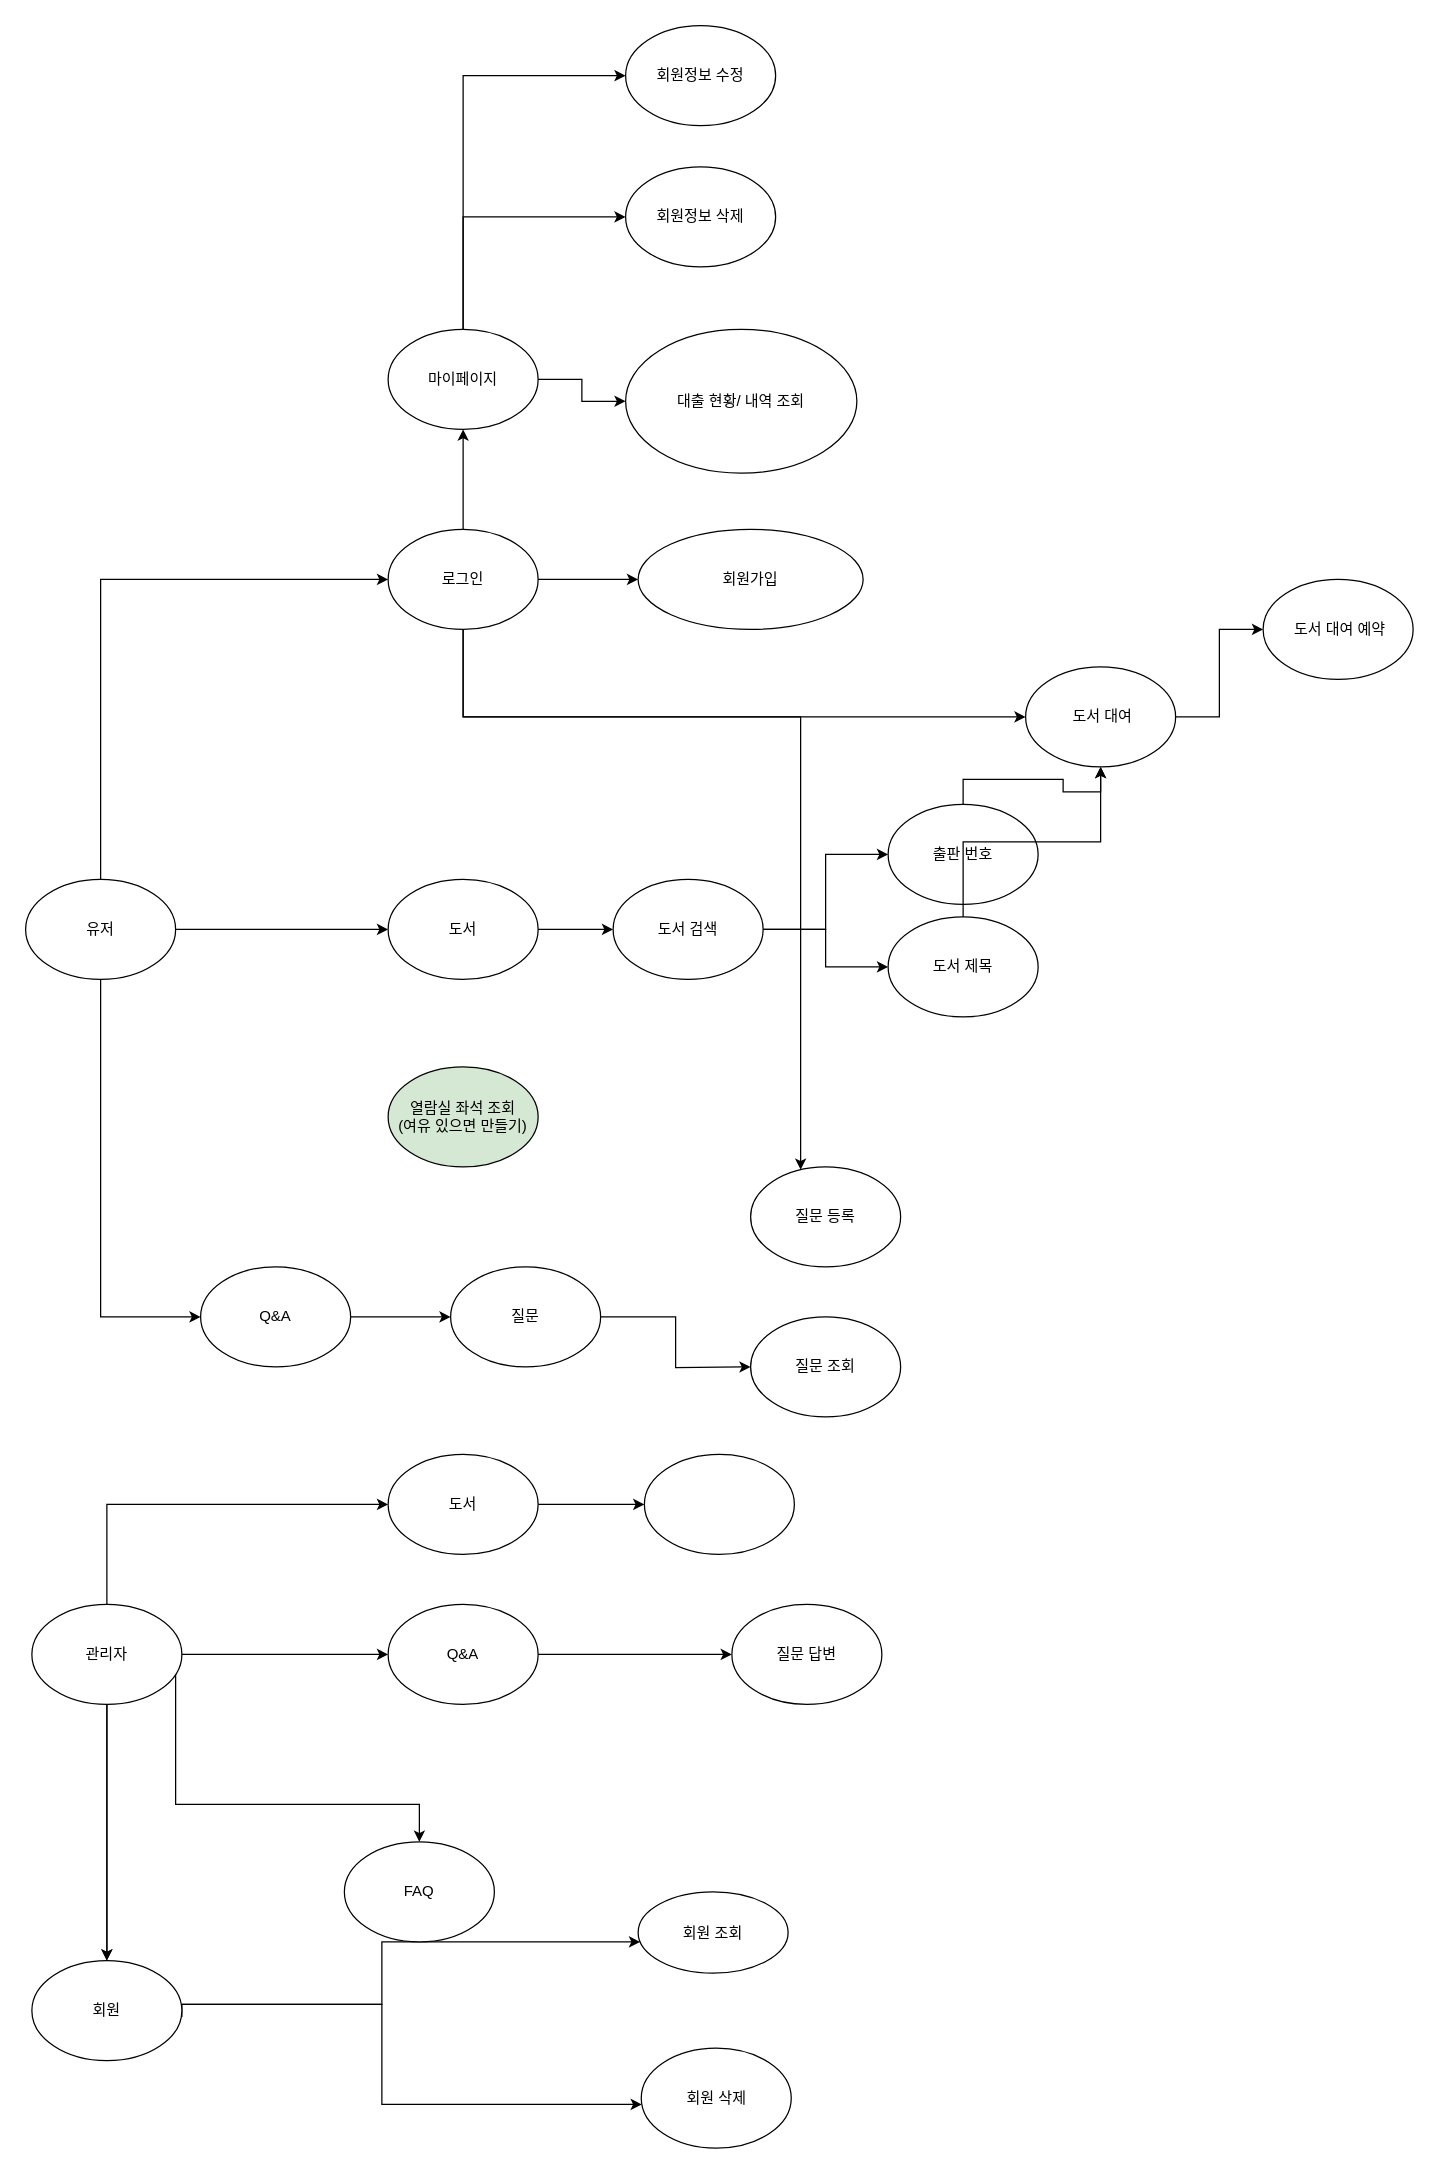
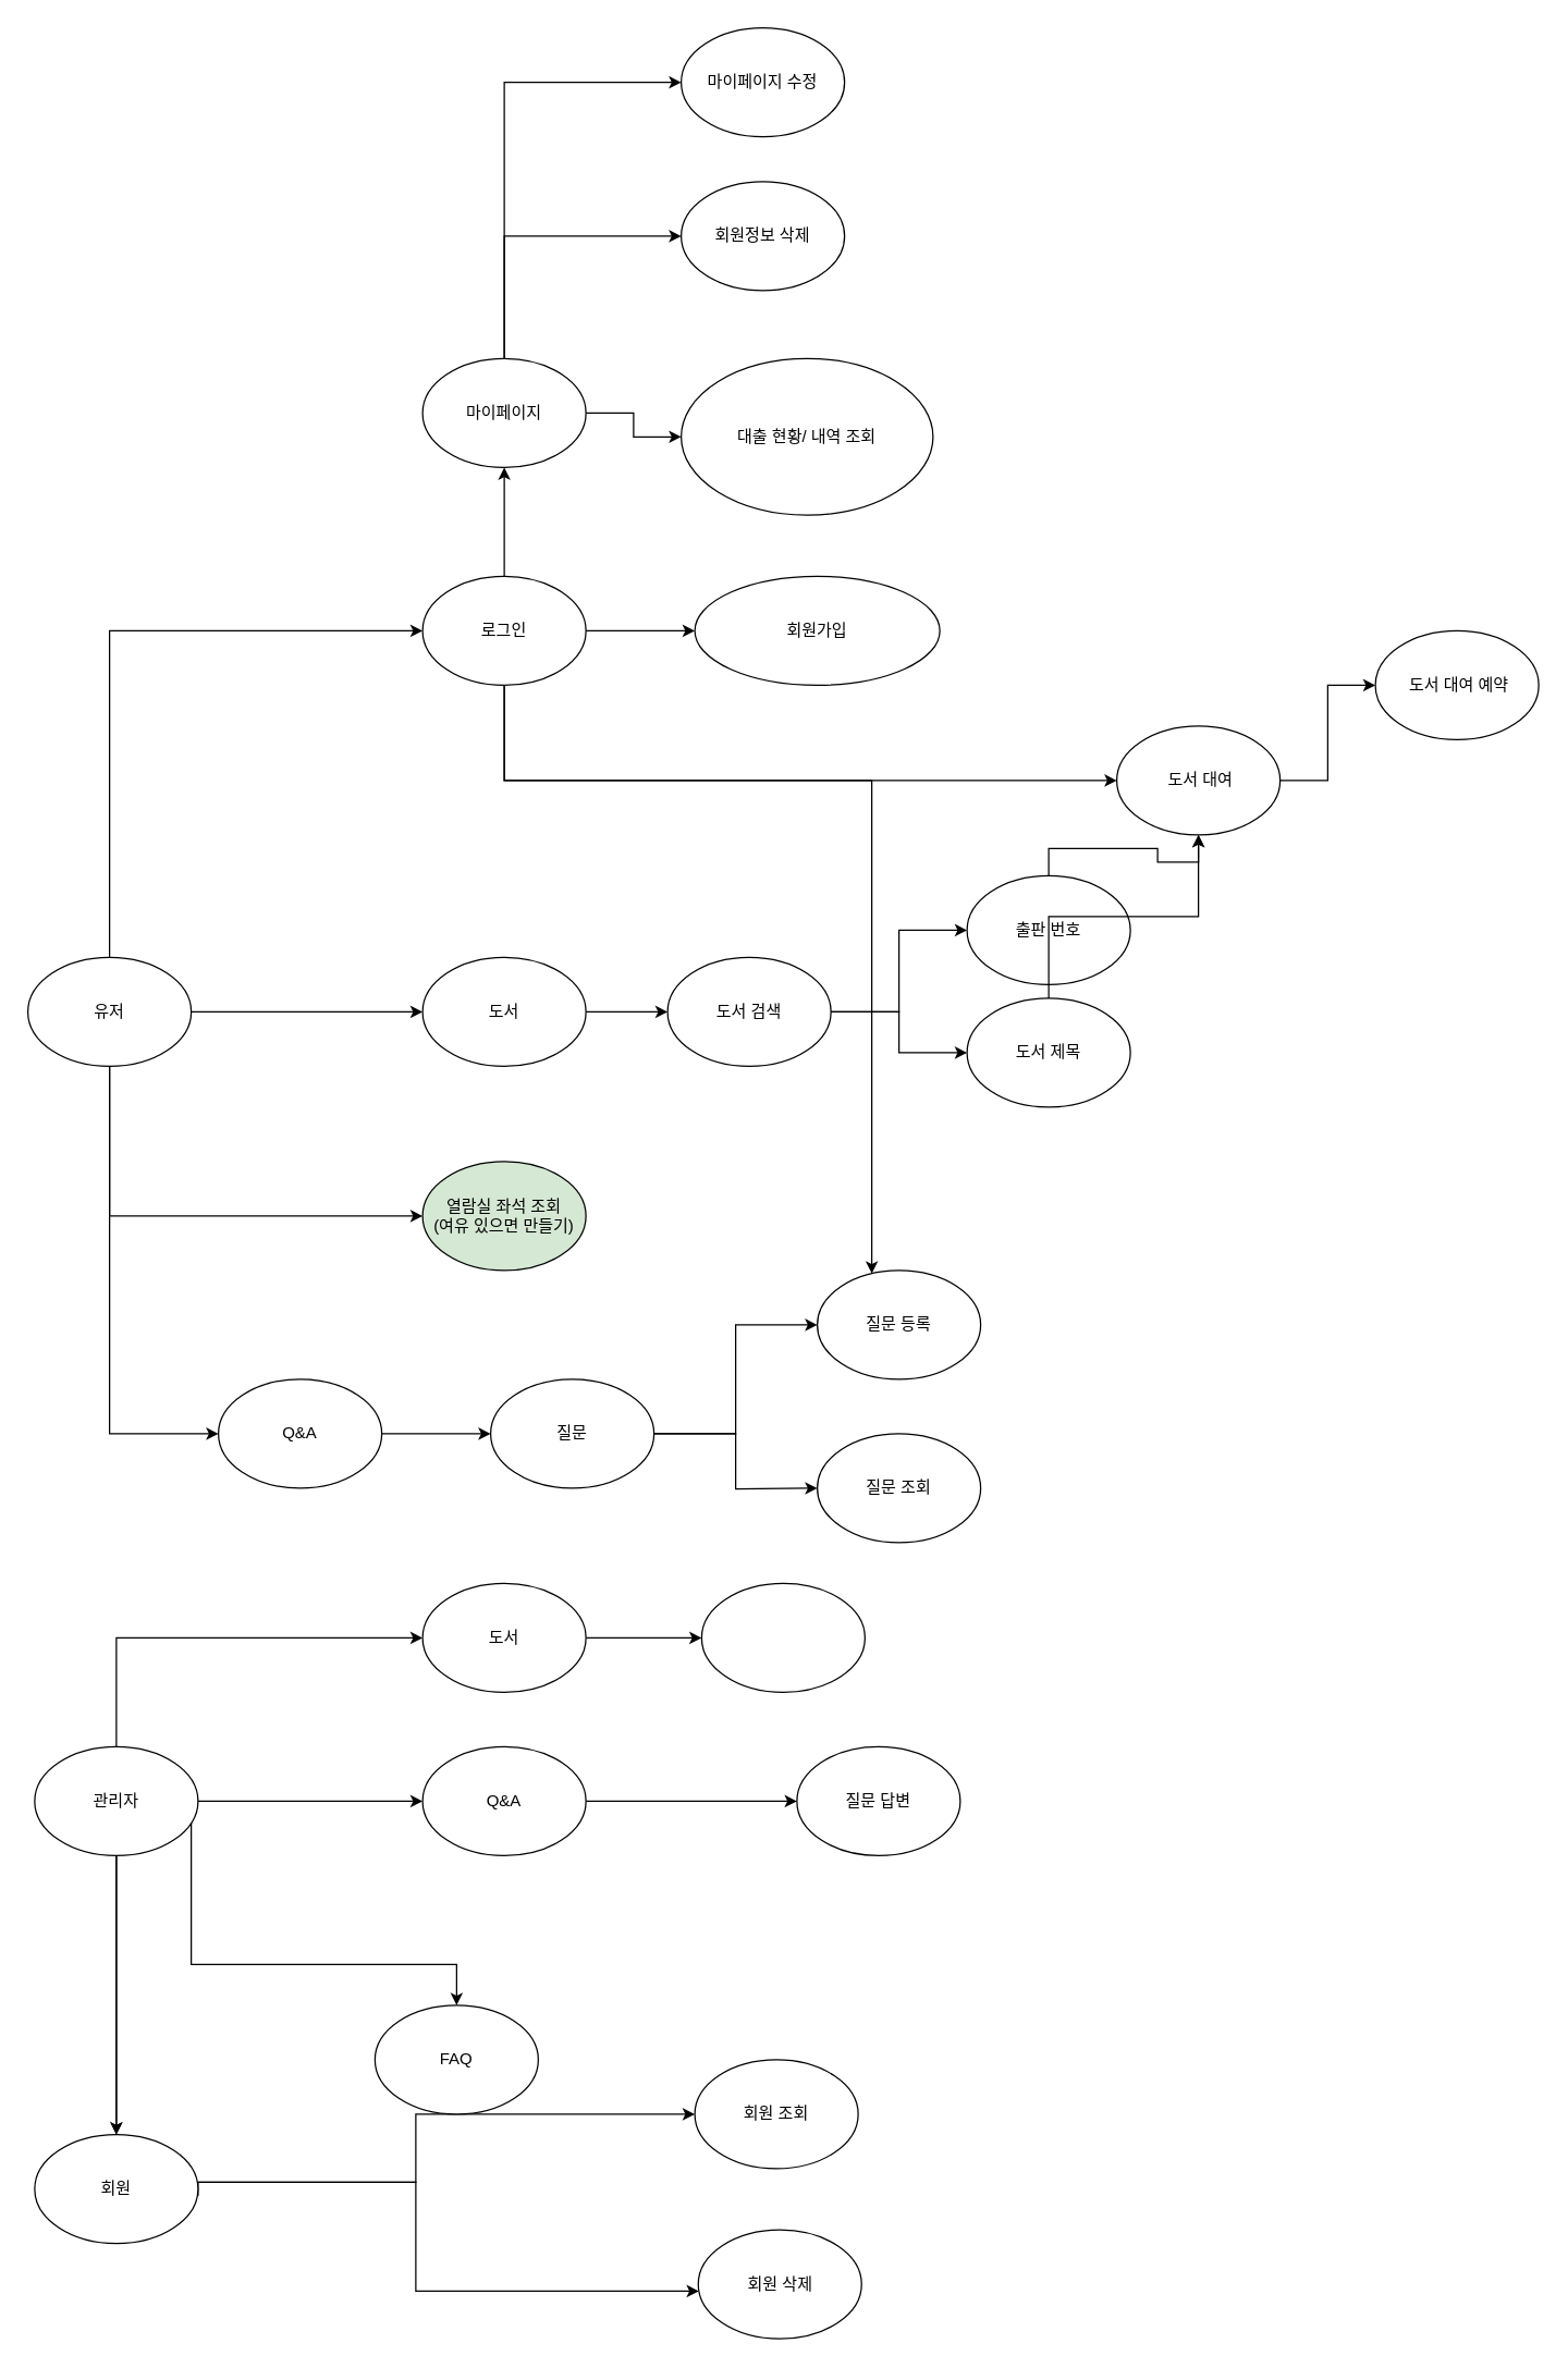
  <mxCell id="0" />
  <mxCell id="1" parent="0" />
  <mxCell id="2" value="" style="edgeStyle=orthogonalEdgeStyle;rounded=0;orthogonalLoop=1;jettySize=auto;html=1;" parent="1" source="6" target="17" edge="1"><mxGeometry relative="1" as="geometry"><Array as="points"><mxPoint x="80" y="463" /></Array></mxGeometry></mxCell>
  <mxCell id="3" value="" style="edgeStyle=orthogonalEdgeStyle;rounded=0;orthogonalLoop=1;jettySize=auto;html=1;" parent="1" source="6" target="19" edge="1"><mxGeometry relative="1" as="geometry" /></mxCell>
  <mxCell id="4" value="" style="edgeStyle=orthogonalEdgeStyle;rounded=0;orthogonalLoop=1;jettySize=auto;html=1;" parent="1" source="6" target="40" edge="1"><mxGeometry relative="1" as="geometry"><mxPoint x="80" y="863" as="sourcePoint" /><Array as="points"><mxPoint x="80" y="1053" /></Array></mxGeometry></mxCell>
+ <mxCell id="5" style="edgeStyle=orthogonalEdgeStyle;rounded=0;orthogonalLoop=1;jettySize=auto;html=1;" parent="1" source="6" target="55" edge="1"><mxGeometry relative="1" as="geometry"><Array as="points"><mxPoint x="80" y="893" /></Array></mxGeometry></mxCell>
  <mxCell id="6" value="유저" style="ellipse;whiteSpace=wrap;html=1;" parent="1" vertex="1"><mxGeometry x="20" y="703" width="120" height="80" as="geometry" /></mxCell>
  <mxCell id="7" value="" style="edgeStyle=orthogonalEdgeStyle;rounded=0;orthogonalLoop=1;jettySize=auto;html=1;" parent="1" source="12" target="25" edge="1"><mxGeometry relative="1" as="geometry" /></mxCell>
  <mxCell id="8" value="" style="edgeStyle=orthogonalEdgeStyle;rounded=0;orthogonalLoop=1;jettySize=auto;html=1;" parent="1" source="12" target="27" edge="1"><mxGeometry relative="1" as="geometry"><Array as="points"><mxPoint x="85" y="1203" /></Array></mxGeometry></mxCell>
  <mxCell id="9" value="" style="edgeStyle=orthogonalEdgeStyle;rounded=0;orthogonalLoop=1;jettySize=auto;html=1;" parent="1" source="12" target="25" edge="1"><mxGeometry relative="1" as="geometry" /></mxCell>
  <mxCell id="10" value="" style="edgeStyle=orthogonalEdgeStyle;rounded=0;orthogonalLoop=1;jettySize=auto;html=1;" parent="1" source="12" target="52" edge="1"><mxGeometry relative="1" as="geometry" /></mxCell>
  <mxCell id="11" value="" style="edgeStyle=orthogonalEdgeStyle;rounded=0;orthogonalLoop=1;jettySize=auto;html=1;" parent="1" source="12" target="53" edge="1"><mxGeometry relative="1" as="geometry"><Array as="points"><mxPoint x="140" y="1443" /></Array></mxGeometry></mxCell>
  <mxCell id="12" value="관리자" style="ellipse;whiteSpace=wrap;html=1;" parent="1" vertex="1"><mxGeometry x="25" y="1283" width="120" height="80" as="geometry" /></mxCell>
  <mxCell id="13" value="" style="edgeStyle=orthogonalEdgeStyle;rounded=0;orthogonalLoop=1;jettySize=auto;html=1;" parent="1" source="17" target="22" edge="1"><mxGeometry relative="1" as="geometry" /></mxCell>
  <mxCell id="14" value="" style="edgeStyle=orthogonalEdgeStyle;rounded=0;orthogonalLoop=1;jettySize=auto;html=1;" parent="1" source="17" target="34" edge="1"><mxGeometry relative="1" as="geometry" /></mxCell>
  <mxCell id="15" style="edgeStyle=orthogonalEdgeStyle;rounded=0;orthogonalLoop=1;jettySize=auto;html=1;" parent="1" source="17" target="21" edge="1"><mxGeometry relative="1" as="geometry"><Array as="points"><mxPoint x="370" y="573" /></Array></mxGeometry></mxCell>
  <mxCell id="16" style="edgeStyle=orthogonalEdgeStyle;rounded=0;orthogonalLoop=1;jettySize=auto;html=1;" parent="1" source="17" target="44" edge="1"><mxGeometry relative="1" as="geometry"><Array as="points"><mxPoint x="370" y="573" /><mxPoint x="640" y="573" /></Array></mxGeometry></mxCell>
  <mxCell id="17" value="로그인" style="ellipse;whiteSpace=wrap;html=1;" parent="1" vertex="1"><mxGeometry x="310" y="423" width="120" height="80" as="geometry" /></mxCell>
  <mxCell id="18" value="" style="edgeStyle=orthogonalEdgeStyle;rounded=0;orthogonalLoop=1;jettySize=auto;html=1;" parent="1" source="19" target="38" edge="1"><mxGeometry relative="1" as="geometry" /></mxCell>
  <mxCell id="19" value="도서" style="ellipse;whiteSpace=wrap;html=1;" parent="1" vertex="1"><mxGeometry x="310" y="703" width="120" height="80" as="geometry" /></mxCell>
  <mxCell id="20" value="" style="edgeStyle=orthogonalEdgeStyle;rounded=0;orthogonalLoop=1;jettySize=auto;html=1;" parent="1" source="21" target="30" edge="1"><mxGeometry relative="1" as="geometry" /></mxCell>
  <mxCell id="21" value="&amp;nbsp;도서 대여" style="ellipse;whiteSpace=wrap;html=1;" parent="1" vertex="1"><mxGeometry x="820" y="533" width="120" height="80" as="geometry" /></mxCell>
  <mxCell id="22" value="회원가입" style="ellipse;whiteSpace=wrap;html=1;" parent="1" vertex="1"><mxGeometry x="510" y="423" width="180" height="80" as="geometry" /></mxCell>
  <mxCell id="23" value="" style="edgeStyle=orthogonalEdgeStyle;rounded=0;orthogonalLoop=1;jettySize=auto;html=1;" parent="1" target="29" edge="1"><mxGeometry relative="1" as="geometry"><mxPoint x="145" y="1603" as="sourcePoint" /><Array as="points"><mxPoint x="305" y="1603" /><mxPoint x="305" y="1683" /></Array></mxGeometry></mxCell>
  <mxCell id="24" style="edgeStyle=orthogonalEdgeStyle;rounded=0;orthogonalLoop=1;jettySize=auto;html=1;" parent="1" target="28" edge="1"><mxGeometry relative="1" as="geometry"><mxPoint x="145" y="1613" as="sourcePoint" /><Array as="points"><mxPoint x="305" y="1603" /><mxPoint x="305" y="1553" /></Array></mxGeometry></mxCell>
  <mxCell id="25" value="회원" style="ellipse;whiteSpace=wrap;html=1;" parent="1" vertex="1"><mxGeometry x="25" y="1568" width="120" height="80" as="geometry" /></mxCell>
  <mxCell id="26" value="" style="edgeStyle=orthogonalEdgeStyle;rounded=0;orthogonalLoop=1;jettySize=auto;html=1;" parent="1" source="27" target="50" edge="1"><mxGeometry relative="1" as="geometry" /></mxCell>
  <mxCell id="27" value="도서" style="ellipse;whiteSpace=wrap;html=1;" parent="1" vertex="1"><mxGeometry x="310" y="1163" width="120" height="80" as="geometry" /></mxCell>
- <mxCell id="28" value="회원 조회" style="ellipse;whiteSpace=wrap;html=1;" parent="1" vertex="1"><mxGeometry x="510" y="1513" width="120" height="65" as="geometry" /></mxCell>
+ <mxCell id="28" value="회원 조회" style="ellipse;whiteSpace=wrap;html=1;" parent="1" vertex="1"><mxGeometry x="510" y="1513" width="120" height="80" as="geometry" /></mxCell>
  <mxCell id="29" value="회원 삭제" style="ellipse;whiteSpace=wrap;html=1;" parent="1" vertex="1"><mxGeometry x="512.5" y="1638" width="120" height="80" as="geometry" /></mxCell>
  <mxCell id="30" value="&amp;nbsp;도서 대여 예약" style="ellipse;whiteSpace=wrap;html=1;" parent="1" vertex="1"><mxGeometry x="1010" y="463" width="120" height="80" as="geometry" /></mxCell>
  <mxCell id="31" value="" style="edgeStyle=orthogonalEdgeStyle;rounded=0;orthogonalLoop=1;jettySize=auto;html=1;" parent="1" source="34" target="35" edge="1"><mxGeometry relative="1" as="geometry" /></mxCell>
  <mxCell id="32" value="" style="edgeStyle=orthogonalEdgeStyle;rounded=0;orthogonalLoop=1;jettySize=auto;html=1;" parent="1" source="34" target="56" edge="1"><mxGeometry relative="1" as="geometry"><Array as="points"><mxPoint x="370" y="60" /></Array></mxGeometry></mxCell>
  <mxCell id="33" style="edgeStyle=orthogonalEdgeStyle;rounded=0;orthogonalLoop=1;jettySize=auto;html=1;entryX=0;entryY=0.5;entryDx=0;entryDy=0;" parent="1" source="34" target="57" edge="1"><mxGeometry relative="1" as="geometry"><Array as="points"><mxPoint x="370" y="173" /></Array></mxGeometry></mxCell>
  <mxCell id="34" value="마이페이지" style="ellipse;whiteSpace=wrap;html=1;" parent="1" vertex="1"><mxGeometry x="310" y="263" width="120" height="80" as="geometry" /></mxCell>
  <mxCell id="35" value="대출 현황/ 내역 조회" style="ellipse;whiteSpace=wrap;html=1;" parent="1" vertex="1"><mxGeometry x="500" y="263" width="185" height="115" as="geometry" /></mxCell>
  <mxCell id="36" value="" style="edgeStyle=orthogonalEdgeStyle;rounded=0;orthogonalLoop=1;jettySize=auto;html=1;" parent="1" source="38" target="47" edge="1"><mxGeometry relative="1" as="geometry" /></mxCell>
  <mxCell id="37" style="edgeStyle=orthogonalEdgeStyle;rounded=0;orthogonalLoop=1;jettySize=auto;html=1;entryX=0;entryY=0.5;entryDx=0;entryDy=0;" parent="1" source="38" target="49" edge="1"><mxGeometry relative="1" as="geometry"><mxPoint x="670" y="773" as="targetPoint" /></mxGeometry></mxCell>
  <mxCell id="38" value="도서 검색" style="ellipse;whiteSpace=wrap;html=1;" parent="1" vertex="1"><mxGeometry x="490" y="703" width="120" height="80" as="geometry" /></mxCell>
  <mxCell id="39" value="" style="edgeStyle=orthogonalEdgeStyle;rounded=0;orthogonalLoop=1;jettySize=auto;html=1;" parent="1" source="40" target="43" edge="1"><mxGeometry relative="1" as="geometry" /></mxCell>
  <mxCell id="40" value="Q&amp;amp;A" style="ellipse;whiteSpace=wrap;html=1;" parent="1" vertex="1"><mxGeometry x="160" y="1013" width="120" height="80" as="geometry" /></mxCell>
+ <mxCell id="41" value="" style="edgeStyle=orthogonalEdgeStyle;rounded=0;orthogonalLoop=1;jettySize=auto;html=1;" parent="1" source="43" target="44" edge="1"><mxGeometry relative="1" as="geometry" /></mxCell>
  <mxCell id="42" style="edgeStyle=orthogonalEdgeStyle;rounded=0;orthogonalLoop=1;jettySize=auto;html=1;" parent="1" source="43" edge="1"><mxGeometry relative="1" as="geometry"><mxPoint x="600" y="1093" as="targetPoint" /></mxGeometry></mxCell>
  <mxCell id="43" value="질문" style="ellipse;whiteSpace=wrap;html=1;" parent="1" vertex="1"><mxGeometry x="360" y="1013" width="120" height="80" as="geometry" /></mxCell>
  <mxCell id="44" value="질문 등록" style="ellipse;whiteSpace=wrap;html=1;" parent="1" vertex="1"><mxGeometry x="600" y="933" width="120" height="80" as="geometry" /></mxCell>
  <mxCell id="45" value="질문 조회" style="ellipse;whiteSpace=wrap;html=1;" parent="1" vertex="1"><mxGeometry x="600" y="1053" width="120" height="80" as="geometry" /></mxCell>
  <mxCell id="46" style="edgeStyle=orthogonalEdgeStyle;rounded=0;orthogonalLoop=1;jettySize=auto;html=1;entryX=0.5;entryY=1;entryDx=0;entryDy=0;" parent="1" source="47" target="21" edge="1"><mxGeometry relative="1" as="geometry" /></mxCell>
  <mxCell id="47" value="출판 번호" style="ellipse;whiteSpace=wrap;html=1;" parent="1" vertex="1"><mxGeometry x="710" y="643" width="120" height="80" as="geometry" /></mxCell>
  <mxCell id="48" style="edgeStyle=orthogonalEdgeStyle;rounded=0;orthogonalLoop=1;jettySize=auto;html=1;entryX=0.5;entryY=1;entryDx=0;entryDy=0;" parent="1" source="49" target="21" edge="1"><mxGeometry relative="1" as="geometry" /></mxCell>
  <mxCell id="49" value="&lt;div&gt;도서 제목&lt;/div&gt;" style="ellipse;whiteSpace=wrap;html=1;" parent="1" vertex="1"><mxGeometry x="710" y="733" width="120" height="80" as="geometry" /></mxCell>
  <mxCell id="50" value="" style="ellipse;whiteSpace=wrap;html=1;" parent="1" vertex="1"><mxGeometry x="515" y="1163" width="120" height="80" as="geometry" /></mxCell>
  <mxCell id="51" value="" style="edgeStyle=orthogonalEdgeStyle;rounded=0;orthogonalLoop=1;jettySize=auto;html=1;" parent="1" source="52" target="54" edge="1"><mxGeometry relative="1" as="geometry" /></mxCell>
  <mxCell id="52" value="Q&amp;amp;A" style="ellipse;whiteSpace=wrap;html=1;" parent="1" vertex="1"><mxGeometry x="310" y="1283" width="120" height="80" as="geometry" /></mxCell>
  <mxCell id="53" value="FAQ" style="ellipse;whiteSpace=wrap;html=1;" parent="1" vertex="1"><mxGeometry x="275" y="1473" width="120" height="80" as="geometry" /></mxCell>
  <mxCell id="54" value="질문 답변" style="ellipse;whiteSpace=wrap;html=1;" parent="1" vertex="1"><mxGeometry x="585" y="1283" width="120" height="80" as="geometry" /></mxCell>
  <mxCell id="55" value="열람실 좌석 조회&lt;div&gt;(여유 있으면 만들기)&lt;/div&gt;" style="ellipse;whiteSpace=wrap;html=1;fillColor=#d5e8d4;" parent="1" vertex="1"><mxGeometry x="310" y="853" width="120" height="80" as="geometry" /></mxCell>
- <mxCell id="56" value="회원정보 수정" style="ellipse;whiteSpace=wrap;html=1;" parent="1" vertex="1"><mxGeometry x="500" y="20" width="120" height="80" as="geometry" /></mxCell>
+ <mxCell id="56" value="마이페이지 수정" style="ellipse;whiteSpace=wrap;html=1;" parent="1" vertex="1"><mxGeometry x="500" y="20" width="120" height="80" as="geometry" /></mxCell>
  <mxCell id="57" value="회원정보 삭제" style="ellipse;whiteSpace=wrap;html=1;" parent="1" vertex="1"><mxGeometry x="500" y="133" width="120" height="80" as="geometry" /></mxCell>
